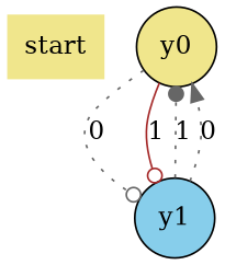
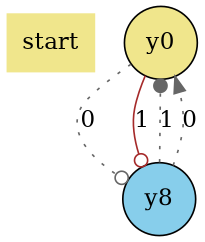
  digraph {
    node [shape=circle style=filled fillcolor=khaki]
    edge [color=gray40 style=dotted arrowhead=odot]
    start [shape=none]
    y0
-   y1 [fillcolor=skyblue]
+   y1 [fillcolor=skyblue label=y8]
    y0 -> y1 [label=0]
    y0 -> y1 [label=1 color=brown style=solid]
    y1 -> y0 [label=1 arrowhead=dot]
    y1 -> y0 [label=0 arrowhead=normal]
  }
